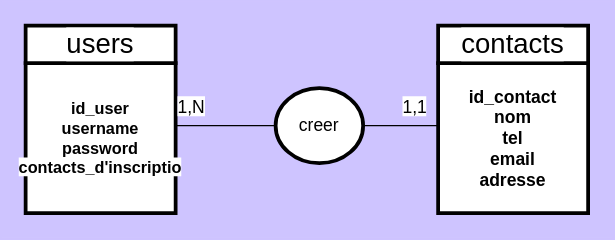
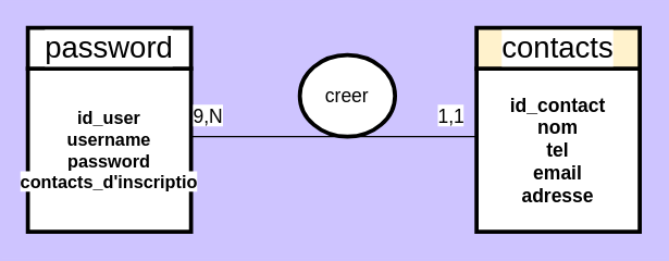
  <mxCell id="0" />
  <mxCell id="1" parent="0" />
  <mxCell id="2" value="&lt;font color=&quot;#000000&quot; style=&quot;font-size: 13px;&quot;&gt;&lt;b style=&quot;background-color: rgb(255, 255, 255);&quot;&gt;id_user&lt;br&gt;username&lt;br&gt;password&lt;br&gt;contacts_d'inscriptio&lt;/b&gt;&lt;/font&gt;" style="whiteSpace=wrap;html=1;fillColor=#FFFFFF;strokeWidth=3;strokeColor=#000000;" vertex="1" parent="1"><mxGeometry x="20" y="50" width="120" height="120" as="geometry" /></mxCell>
- <mxCell id="3" value="users" style="whiteSpace=wrap;html=1;labelBackgroundColor=#FFFFFF;strokeColor=#000000;strokeWidth=3;fontSize=22;fontColor=#000000;fillColor=#FFFFFF;" vertex="1" parent="1"><mxGeometry x="20" y="20" width="120" height="30" as="geometry" /></mxCell>
+ <mxCell id="3" value="password" style="whiteSpace=wrap;html=1;labelBackgroundColor=#FFFFFF;strokeColor=#000000;strokeWidth=3;fontSize=22;fontColor=#000000;fillColor=#FFFFFF;" vertex="1" parent="1"><mxGeometry x="20" y="20" width="120" height="30" as="geometry" /></mxCell>
  <mxCell id="4" value="" style="edgeStyle=none;orthogonalLoop=1;jettySize=auto;html=1;strokeColor=#000000;fontSize=14;fontColor=#000000;" edge="1" parent="1"><mxGeometry width="80" relative="1" as="geometry"><mxPoint x="140" y="100" as="sourcePoint" /><mxPoint x="380" y="100" as="targetPoint" /><Array as="points" /></mxGeometry></mxCell>
  <mxCell id="5" value="&lt;font style=&quot;background-color: rgb(255, 255, 255); font-size: 14px;&quot; color=&quot;#000000&quot;&gt;&lt;b&gt;id_contact&lt;br&gt;nom&lt;br&gt;tel&lt;br&gt;email&lt;br&gt;adresse&lt;/b&gt;&lt;/font&gt;" style="whiteSpace=wrap;html=1;fillColor=#FFFFFF;strokeWidth=3;strokeColor=#000000;" vertex="1" parent="1"><mxGeometry x="350" y="50" width="120" height="120" as="geometry" /></mxCell>
- <mxCell id="6" value="contacts" style="whiteSpace=wrap;html=1;labelBackgroundColor=#FFFFFF;strokeColor=#000000;strokeWidth=3;fontSize=22;fontColor=#000000;fillColor=#FFFFFF;" vertex="1" parent="1"><mxGeometry x="350" y="20" width="120" height="30" as="geometry" /></mxCell>
- <mxCell id="7" value="creer" style="ellipse;whiteSpace=wrap;html=1;labelBackgroundColor=#FFFFFF;strokeColor=#000000;strokeWidth=3;fontSize=14;fontColor=#000000;fillColor=#FFFFFF;" vertex="1" parent="1"><mxGeometry x="220" y="70" width="70" height="60" as="geometry" /></mxCell>
- <mxCell id="8" value="&lt;span style=&quot;color: rgb(0, 0, 0); font-family: Helvetica; font-size: 14px; font-style: normal; font-variant-ligatures: normal; font-variant-caps: normal; font-weight: 400; letter-spacing: normal; orphans: 2; text-align: center; text-indent: 0px; text-transform: none; widows: 2; word-spacing: 0px; -webkit-text-stroke-width: 0px; background-color: rgb(255, 255, 255); text-decoration-thickness: initial; text-decoration-style: initial; text-decoration-color: initial; float: none; display: inline !important;&quot;&gt;1,N&lt;/span&gt;" style="text;whiteSpace=wrap;html=1;fontSize=14;fontColor=#000000;" vertex="1" parent="1"><mxGeometry x="140" y="70" width="60" height="40" as="geometry" /></mxCell>
+ <mxCell id="6" value="contacts" style="whiteSpace=wrap;html=1;labelBackgroundColor=#FFFFFF;strokeColor=#000000;strokeWidth=3;fontSize=22;fontColor=#000000;fillColor=#fff2cc;" vertex="1" parent="1"><mxGeometry x="350" y="20" width="120" height="30" as="geometry" /></mxCell>
+ <mxCell id="7" value="creer" style="ellipse;whiteSpace=wrap;html=1;labelBackgroundColor=#FFFFFF;strokeColor=#000000;strokeWidth=3;fontSize=14;fontColor=#000000;fillColor=#FFFFFF;" vertex="1" parent="1"><mxGeometry x="220" y="40" width="70" height="60" as="geometry" /></mxCell>
+ <mxCell id="8" value="&lt;span style=&quot;color: rgb(0, 0, 0); font-family: Helvetica; font-size: 14px; font-style: normal; font-variant-ligatures: normal; font-variant-caps: normal; font-weight: 400; letter-spacing: normal; orphans: 2; text-align: center; text-indent: 0px; text-transform: none; widows: 2; word-spacing: 0px; -webkit-text-stroke-width: 0px; background-color: rgb(255, 255, 255); text-decoration-thickness: initial; text-decoration-style: initial; text-decoration-color: initial; float: none; display: inline !important;&quot;&gt;9,N&lt;/span&gt;" style="text;whiteSpace=wrap;html=1;fontSize=14;fontColor=#000000;" vertex="1" parent="1"><mxGeometry x="140" y="70" width="60" height="40" as="geometry" /></mxCell>
  <mxCell id="9" value="&lt;span style=&quot;color: rgb(0, 0, 0); font-family: Helvetica; font-size: 14px; font-style: normal; font-variant-ligatures: normal; font-variant-caps: normal; font-weight: 400; letter-spacing: normal; orphans: 2; text-align: center; text-indent: 0px; text-transform: none; widows: 2; word-spacing: 0px; -webkit-text-stroke-width: 0px; background-color: rgb(255, 255, 255); text-decoration-thickness: initial; text-decoration-style: initial; text-decoration-color: initial; float: none; display: inline !important;&quot;&gt;1,1&lt;/span&gt;" style="text;whiteSpace=wrap;html=1;fontSize=14;fontColor=#000000;" vertex="1" parent="1"><mxGeometry x="320" y="70" width="50" height="40" as="geometry" /></mxCell>
